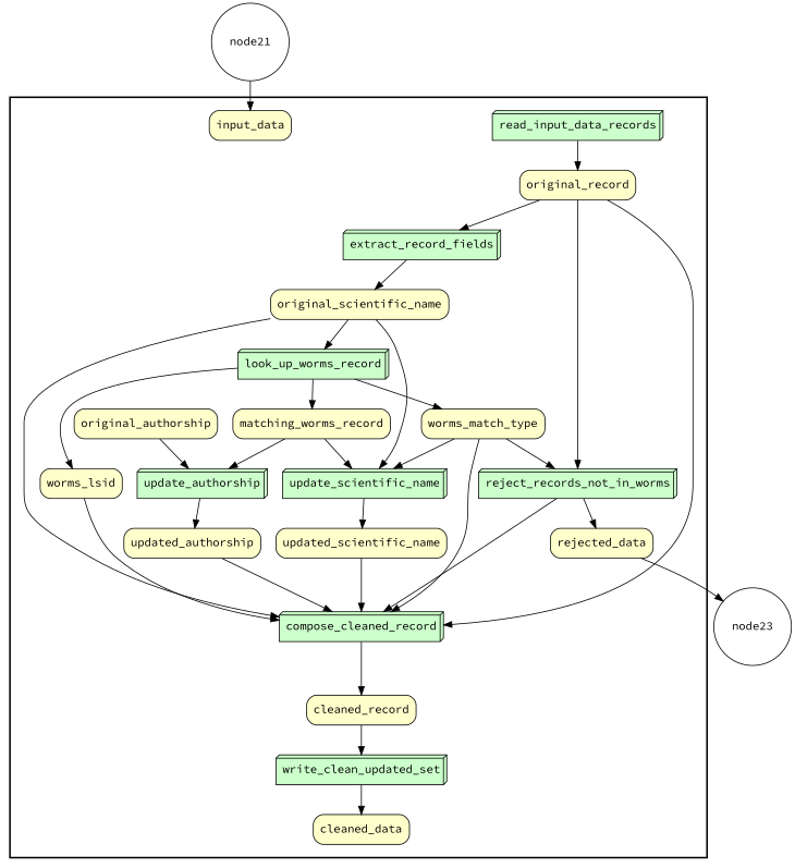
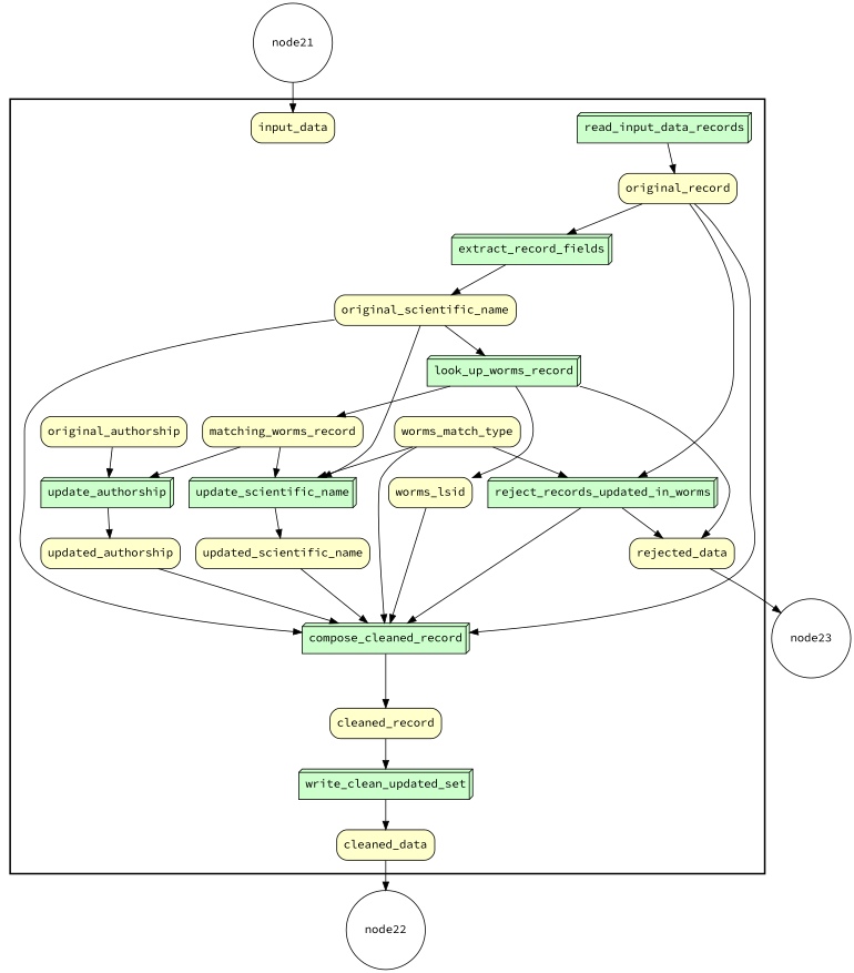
  digraph {
    fontname="Source Code Pro"
    rankdir=TB
    node [fillcolor="#FFFFCC" fontname="Source Code Pro" peripheries=1 shape=box style="rounded,filled"]
    edge [fontname="Source Code Pro"]
    n1 [fillcolor="#CCFFCC" label=read_input_data_records shape=box3d style=filled]
    n2 [fillcolor="#CCFFCC" label=extract_record_fields shape=box3d style=filled]
    n3 [fillcolor="#CCFFCC" label=look_up_worms_record shape=box3d style=filled]
-   n4 [fillcolor="#CCFFCC" label=reject_records_not_in_worms shape=box3d style=filled]
+   n4 [fillcolor="#CCFFCC" label=reject_records_updated_in_worms shape=box3d style=filled]
    n5 [fillcolor="#CCFFCC" label=update_scientific_name shape=box3d style=filled]
    n6 [fillcolor="#CCFFCC" label=update_authorship shape=box3d style=filled]
    n7 [fillcolor="#CCFFCC" label=compose_cleaned_record shape=box3d style=filled]
    n8 [fillcolor="#CCFFCC" label=write_clean_updated_set shape=box3d style=filled]
    n9 [label=cleaned_data]
    n10 [label=rejected_data]
    n11 [label=input_data]
    n12 [label=original_record]
    n13 [label=original_scientific_name]
    n14 [label=worms_match_type]
    n15 [label=matching_worms_record]
    n16 [label=original_authorship]
    n17 [label=worms_lsid]
    n18 [label=updated_scientific_name]
    n19 [label=updated_authorship]
    n20 [label=cleaned_record]
+   node22 [fillcolor="#FFFFFF" shape=circle width=0.2]
    node23 [fillcolor="#FFFFFF" shape=circle width=0.2]
    node21 [fillcolor="#FFFFFF" shape=circle width=0.2]
    subgraph cluster_1 {
      fontsize=18
      penwidth=2
      subgraph cluster_2 {
        color=white
        fontsize=18
        penwidth=2
        n1
        n2
        n3
        n4
        n5
        n6
        n7
        n8
        n9
        n10
        n11
        n12
        n13
        n14
        n15
        n16
        n17
        n18
        n19
        n20
      }
    }
    n1 -> n12
    n2 -> n13
-   n3 -> n14
+   n3 -> n10
    n3 -> n15
    n3 -> n17
    n4 -> n7
    n4 -> n10
    n5 -> n18
    n6 -> n19
    n7 -> n20
    n8 -> n9
+   n9 -> node22
    n10 -> node23
    n12 -> n2
    n12 -> n4
    n12 -> n7
    n13 -> n3
    n13 -> n5
    n13 -> n7
    n14 -> n4
    n14 -> n5
    n14 -> n7
    n15 -> n5
    n15 -> n6
    n16 -> n6
    n17 -> n7
    n18 -> n7
    n19 -> n7
    n20 -> n8
    node21 -> n11
  }
